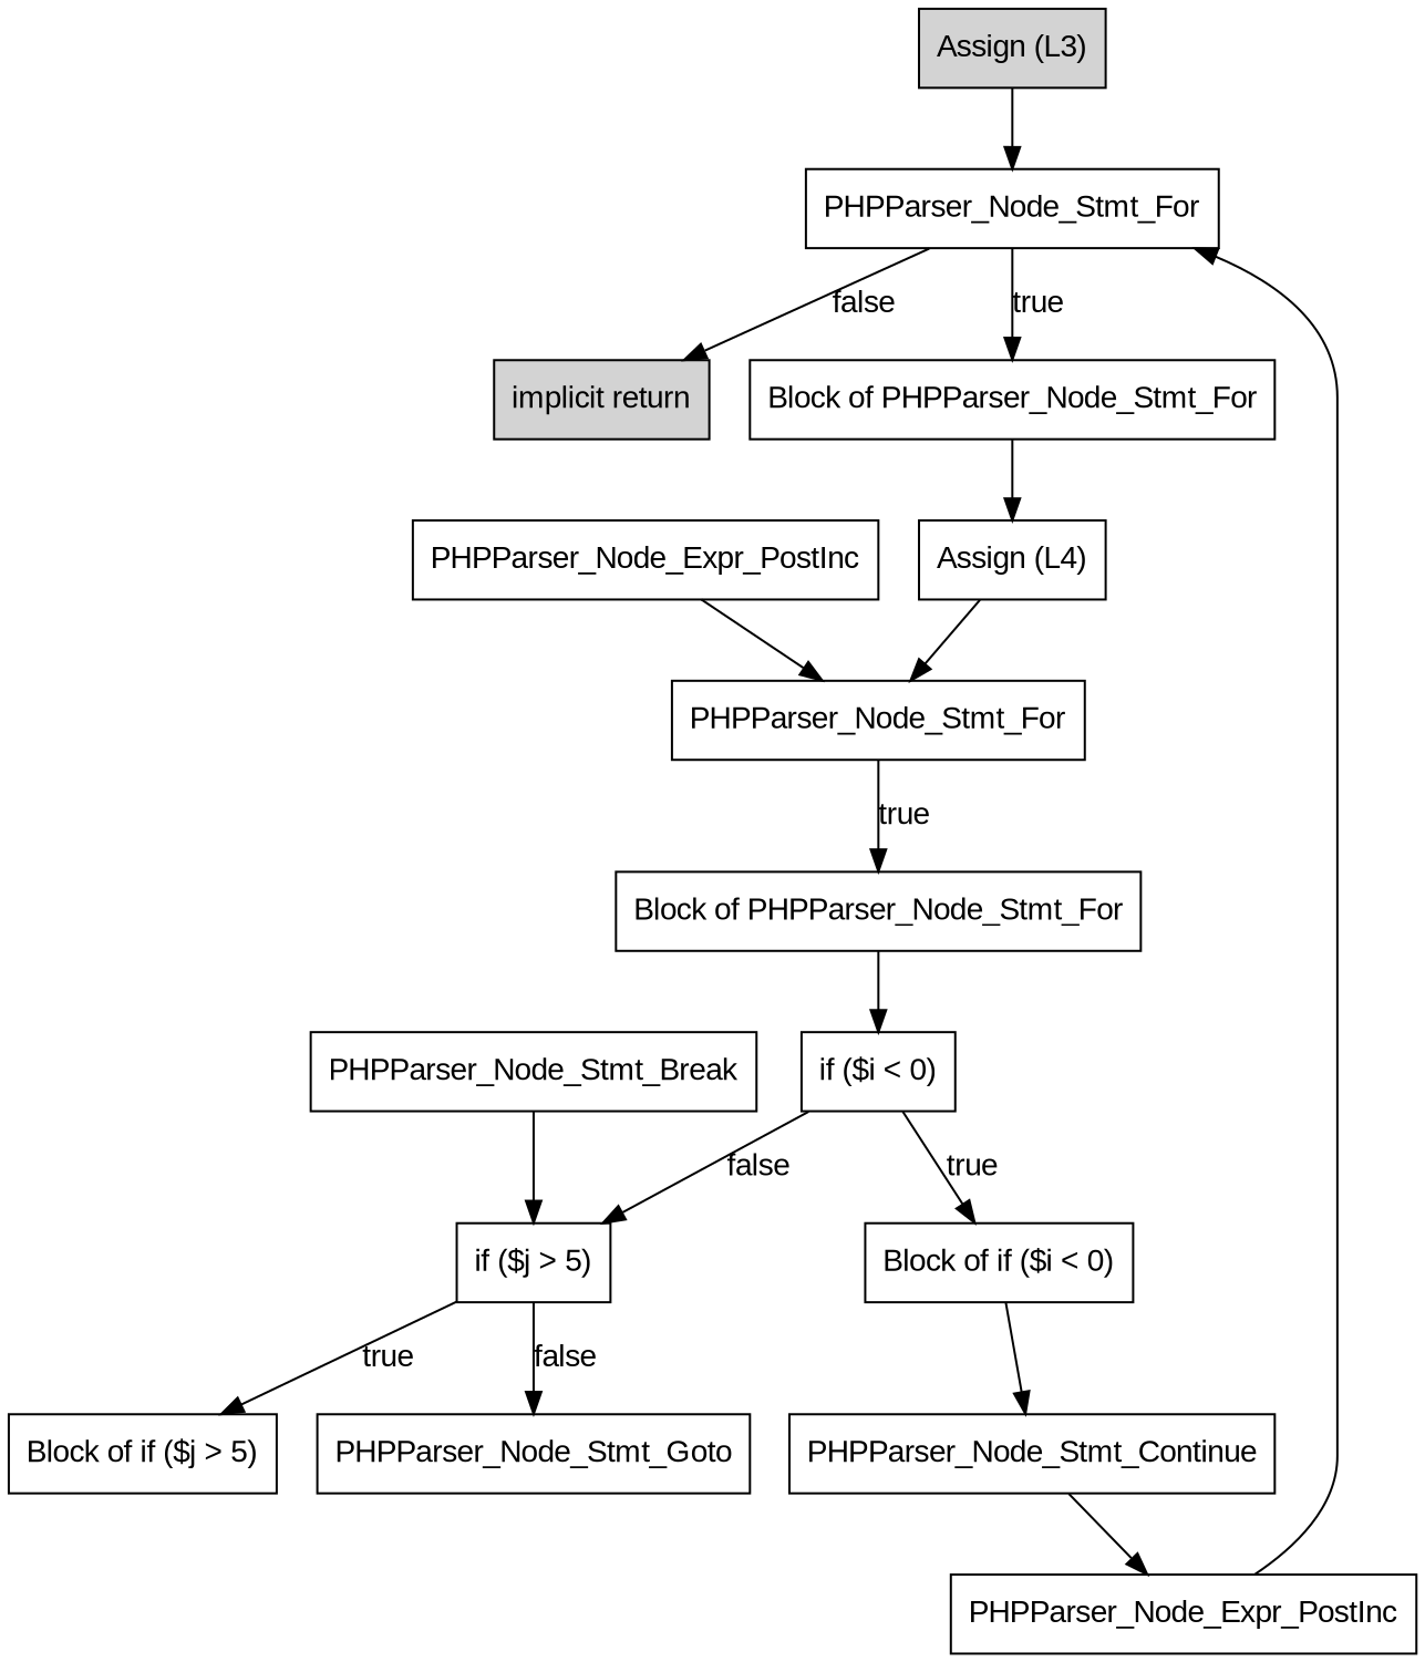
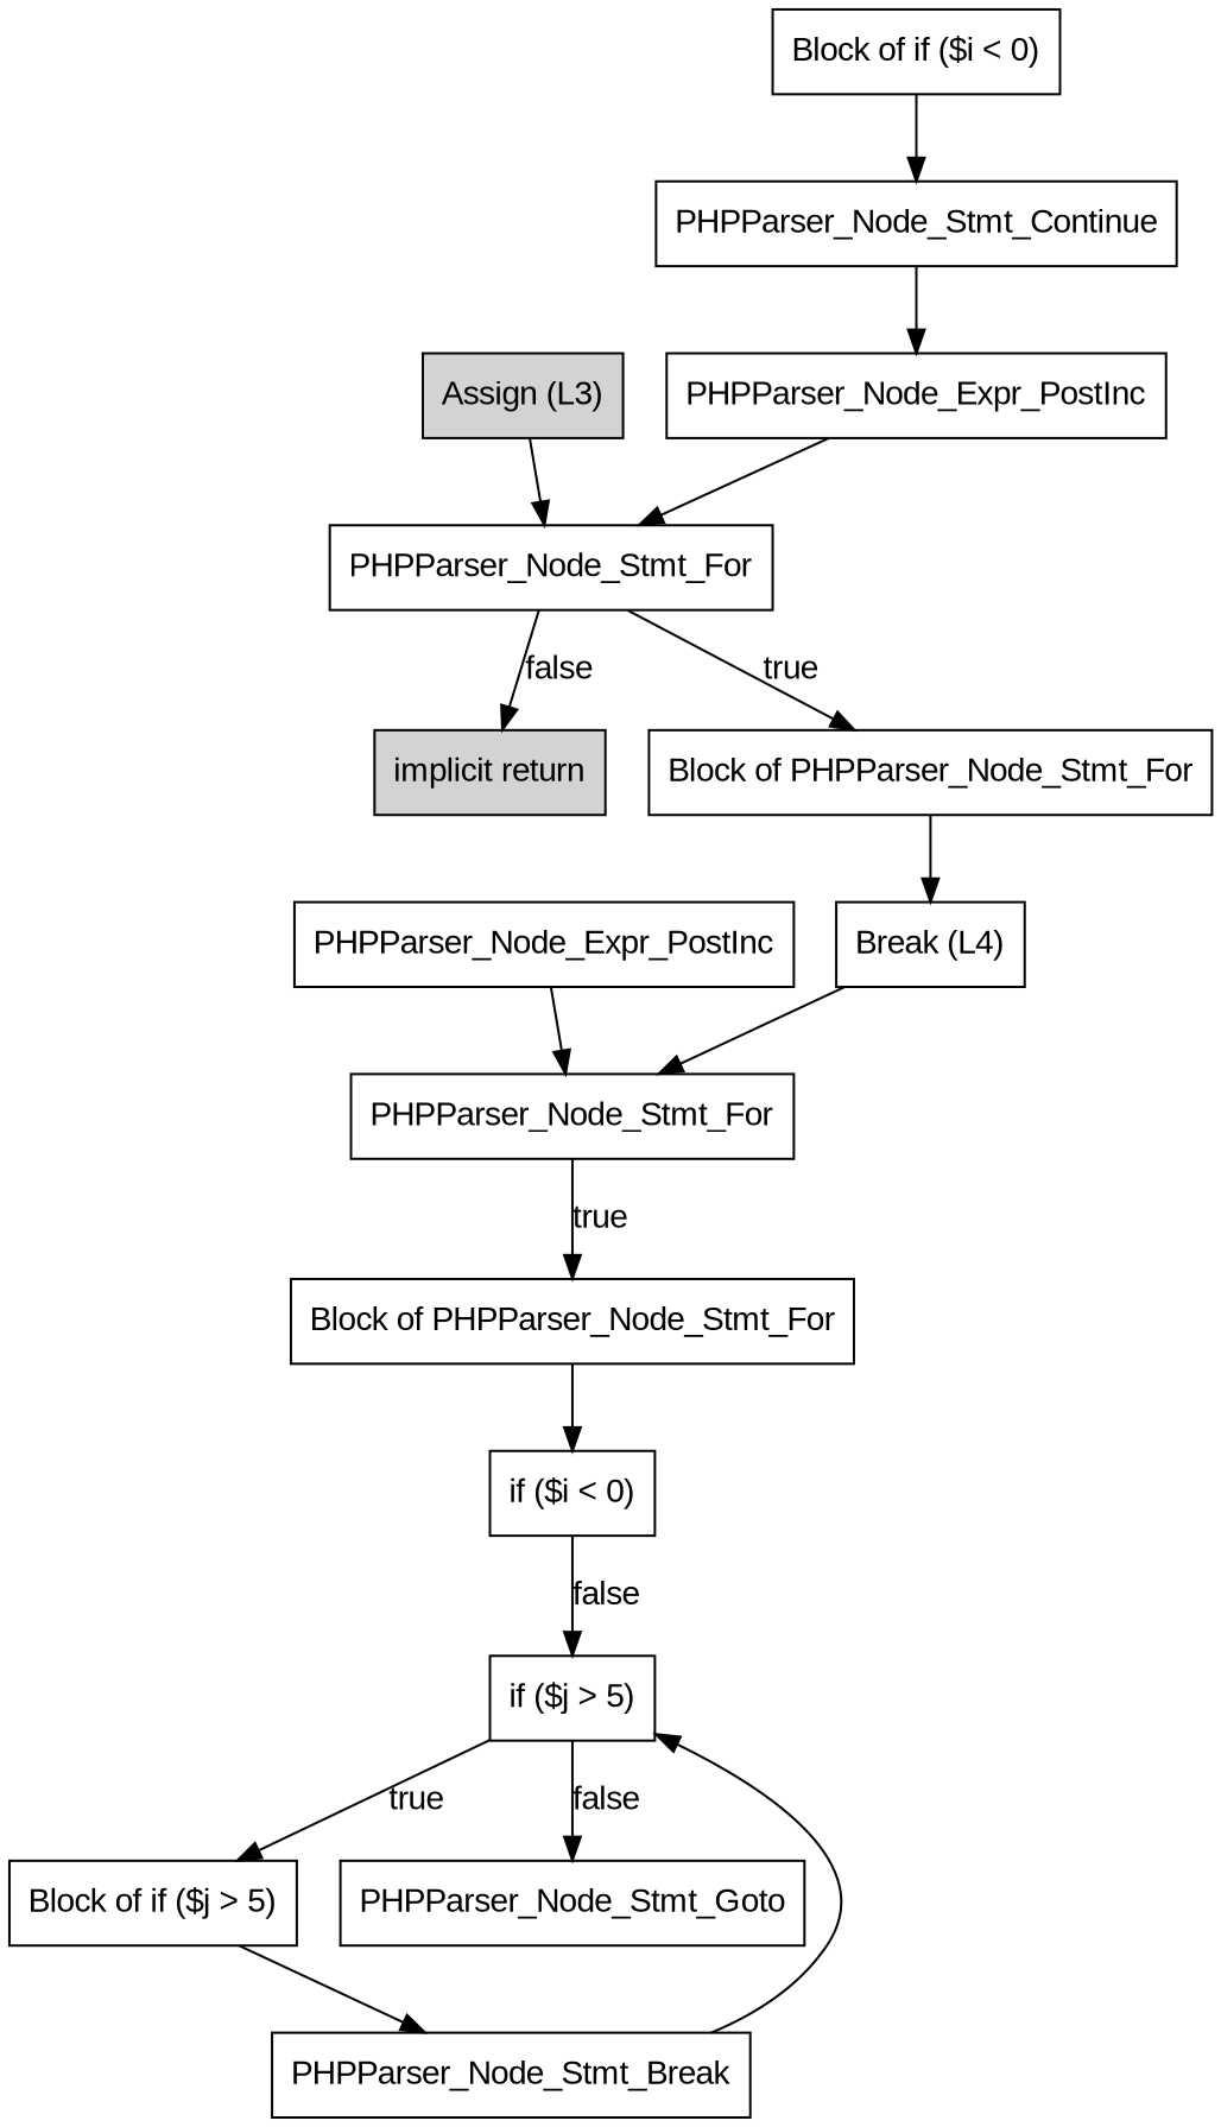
  digraph {
    fontname="Liberation Sans"
    node [fontname="Liberation Sans" shape=box]
    edge [fontname="Liberation Sans"]
    n1 [label="implicit return" style=filled]
    n2 [label="Assign (L3)" style=filled]
    n3 [label=PHPParser_Node_Stmt_For]
    n4 [label="Block of PHPParser_Node_Stmt_For"]
-   n5 [label="Assign (L4)"]
+   n5 [label="Break (L4)"]
    n6 [label=PHPParser_Node_Stmt_Continue]
    n7 [label=PHPParser_Node_Expr_PostInc]
    n8 [label="Block of if ($i < 0)"]
    n9 [label="if ($i < 0)"]
    n10 [label="if ($j > 5)"]
    n11 [label="Block of if ($j > 5)"]
    n12 [label=PHPParser_Node_Stmt_Goto]
    n13 [label=PHPParser_Node_Stmt_Break]
    n14 [label="Block of PHPParser_Node_Stmt_For"]
    n15 [label=PHPParser_Node_Stmt_For]
    n16 [label=PHPParser_Node_Expr_PostInc]
    n2 -> n3
    n3 -> n1 [label=false]
    n3 -> n4 [label=true]
    n4 -> n5
    n5 -> n15
    n6 -> n7
    n7 -> n3
    n8 -> n6
-   n9 -> n8 [label=true]
    n9 -> n10 [label=false]
    n10 -> n11 [label=true]
    n10 -> n12 [label=false]
+   n11 -> n13
    n13 -> n10
    n14 -> n9
    n15 -> n14 [label=true]
    n16 -> n15
  }
